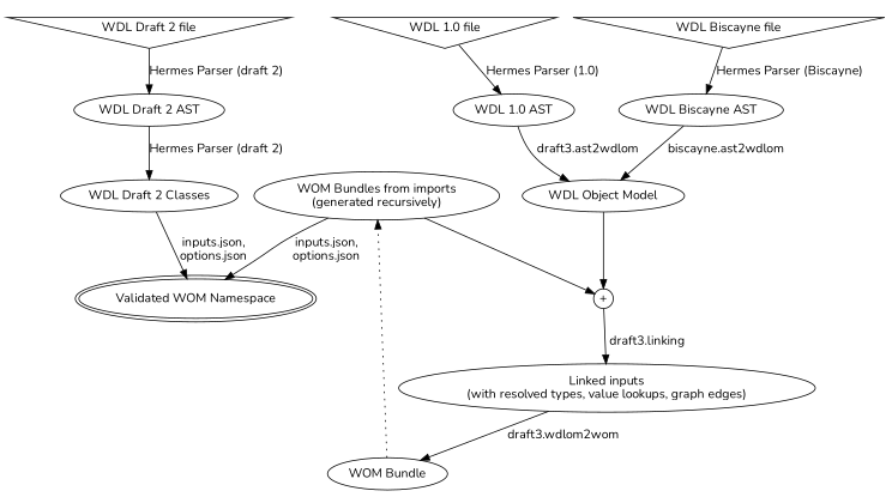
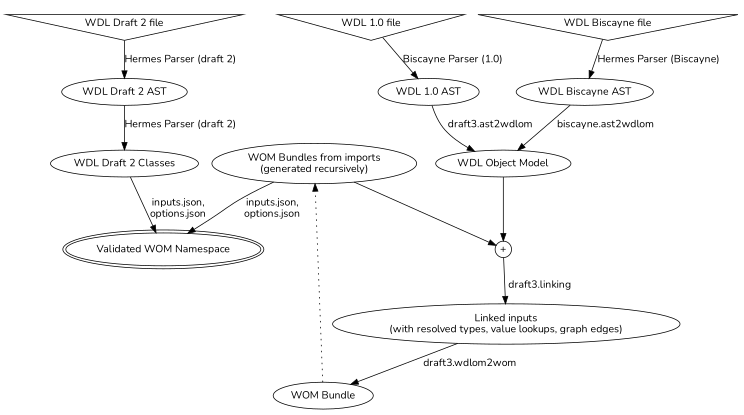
  digraph {
    compound=true
    fontname=Nunito
    node [fontname=Nunito shape=oval]
    edge [fontname=Nunito]
    n1 [label="WDL Draft 2 file" shape=invtriangle]
    n2 [label="WDL 1.0 file" shape=invtriangle]
    n3 [label="WDL Biscayne file" shape=invtriangle]
    n4 [label="WDL Draft 2 AST"]
    n5 [label="WDL 1.0 AST"]
    n6 [label="WDL Biscayne AST"]
    n7 [label="WDL Draft 2 Classes"]
    n8 [label="WDL Object Model"]
    n9 [label="WOM Bundles from imports\n(generated recursively)"]
    n10 [label="Validated WOM Namespace" peripheries=2]
    n11 [fixedsize=true label="+" shape=circle width=0.3]
    n12 [label="Linked inputs\n(with resolved types, value lookups, graph edges)"]
    n13 [label="WOM Bundle"]
    subgraph sub_1 {
      rank=same
      n1
      n2
      n3
    }
    subgraph sub_2 {
      rank=same
      n4
      n5
      n6
    }
    subgraph sub_3 {
      rank=same
      n7
      n8
      n9
    }
    n1 -> n4 [label="Hermes Parser (draft 2)"]
-   n2 -> n5 [label="Hermes Parser (1.0)"]
+   n2 -> n5 [label="Biscayne Parser (1.0)"]
    n3 -> n6 [label="Hermes Parser (Biscayne)"]
    n4 -> n7 [label="Hermes Parser (draft 2)"]
    n5 -> n8 [label=" draft3.ast2wdlom"]
    n6 -> n8 [label=" biscayne.ast2wdlom"]
    n7 -> n10 [label="inputs.json,\noptions.json"]
    n8 -> n11
    n9 -> n10 [label="inputs.json,\noptions.json"]
    n9 -> n11
    n11 -> n12 [label=" draft3.linking"]
    n12 -> n13 [label=" draft3.wdlom2wom"]
    n13 -> n9 [style=dotted]
  }
